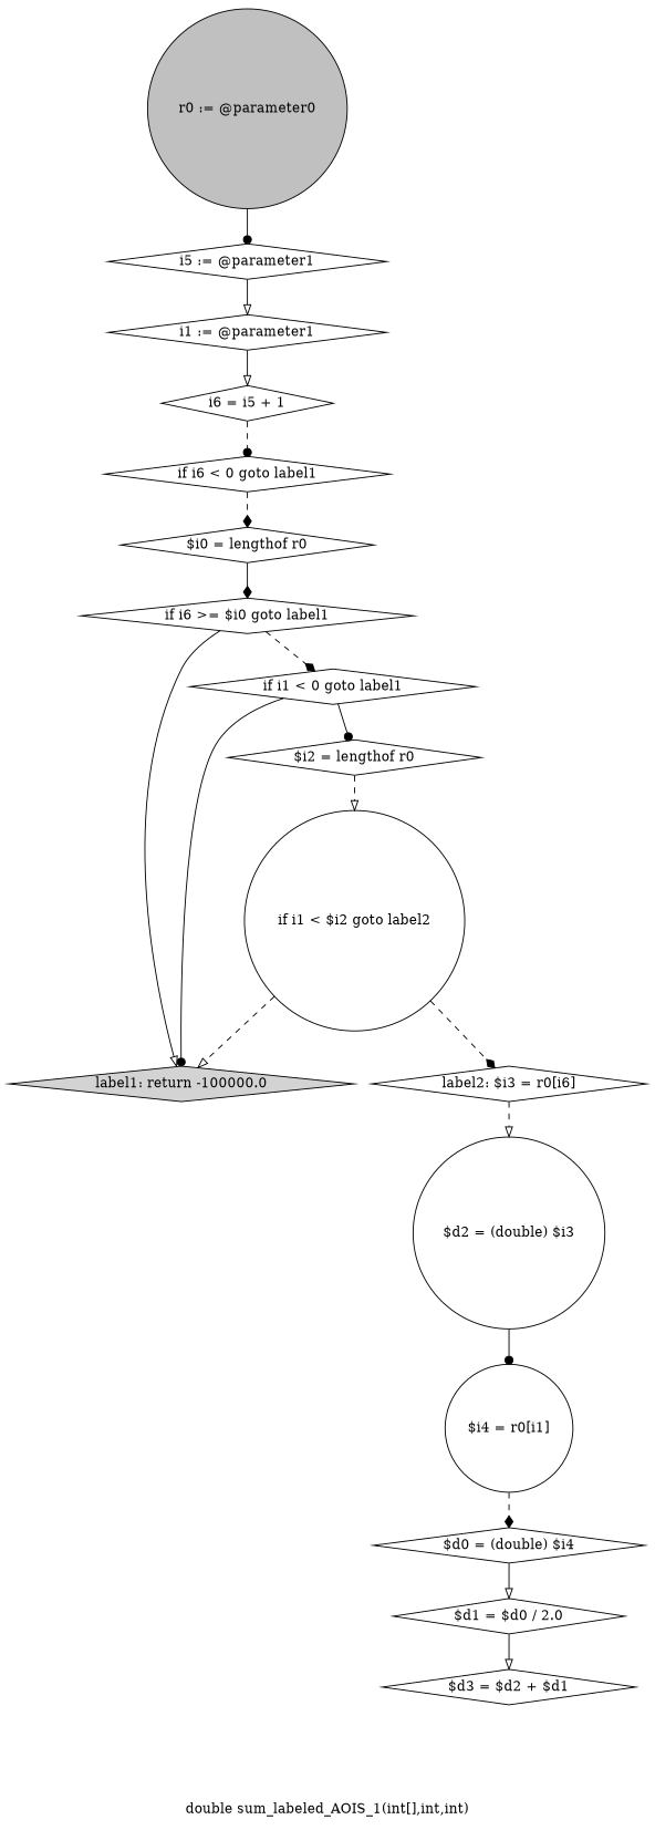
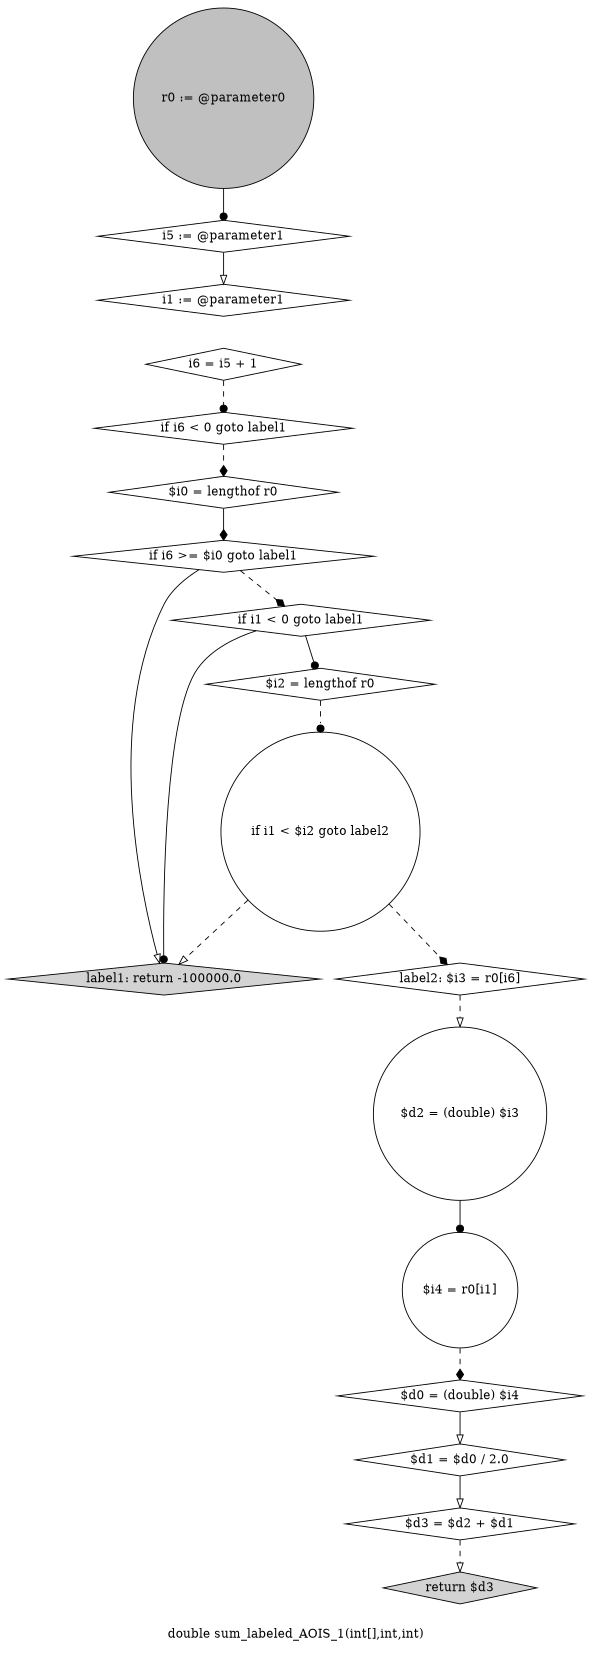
  digraph {
    label="double sum_labeled_AOIS_1(int[],int,int)"
    node [shape=diamond]
    edge [arrowhead=onormal style=solid]
    n1 [fillcolor=gray label="r0 := @parameter0" shape=circle style=filled]
    n2 [label="i5 := @parameter1"]
    n3 [label="i1 := @parameter1"]
    n4 [label="i6 = i5 + 1"]
    n5 [label="if i6 < 0 goto label1"]
    n6 [label="$i0 = lengthof r0"]
    n7 [label="if i6 >= $i0 goto label1"]
    n8 [fillcolor=lightgray label="label1: return -100000.0" style=filled]
    n9 [label="if i1 < 0 goto label1"]
    n10 [label="$i2 = lengthof r0"]
    n11 [label="if i1 < $i2 goto label2" shape=circle]
    n12 [label="label2: $i3 = r0[i6]"]
    n13 [label="$d2 = (double) $i3" shape=circle]
    n14 [label="$i4 = r0[i1]" shape=circle]
    n15 [label="$d0 = (double) $i4"]
    n16 [label="$d1 = $d0 / 2.0"]
    n17 [label="$d3 = $d2 + $d1"]
+   n18 [fillcolor=lightgray label="return $d3" style=filled]
    n1 -> n2 [arrowhead=dot]
    n2 -> n3
-   n3 -> n4
    n4 -> n5 [arrowhead=dot style=dashed]
    n5 -> n6 [arrowhead=diamond style=dashed]
    n6 -> n7 [arrowhead=diamond]
    n7 -> n8
    n7 -> n9 [arrowhead=diamond style=dashed]
    n9 -> n8 [arrowhead=dot]
    n9 -> n10 [arrowhead=dot]
-   n10 -> n11 [style=dashed]
+   n10 -> n11 [arrowhead=dot style=dashed]
    n11 -> n8 [style=dashed]
    n11 -> n12 [arrowhead=diamond style=dashed]
    n12 -> n13 [style=dashed]
    n13 -> n14 [arrowhead=dot]
    n14 -> n15 [arrowhead=diamond style=dashed]
    n15 -> n16
    n16 -> n17
+   n17 -> n18 [style=dashed]
  }
